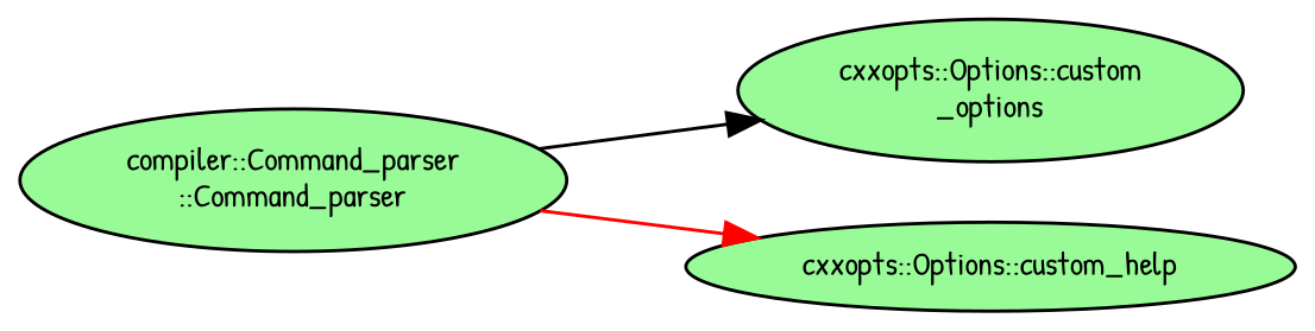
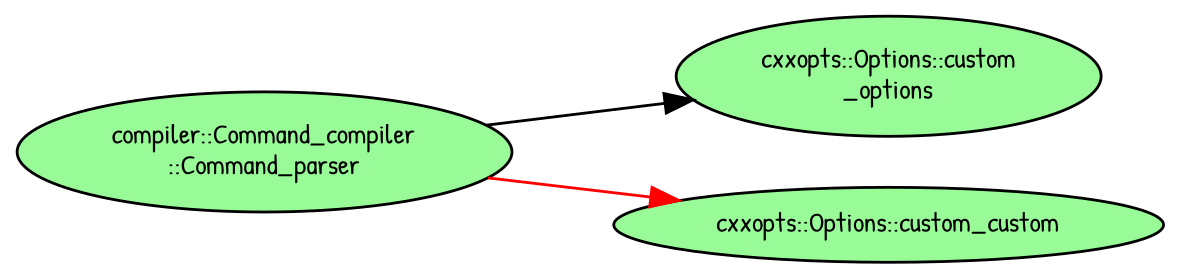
  digraph {
    fontname="Patrick Hand"
    rankdir=LR
    node [color=black fillcolor=palegreen fontname="Patrick Hand" fontsize=10 shape=ellipse style=filled]
    edge [fontname="Patrick Hand" fontsize=10 labelfontname=Helvetica labelfontsize=10 style=solid]
-   n1 [fontcolor=black height=0.2 label="compiler::Command_parser\l::Command_parser" width=0.4]
+   n1 [fontcolor=black height=0.2 label="compiler::Command_compiler\l::Command_parser" width=0.4]
    n2 [height=0.2 label="cxxopts::Options::custom\l_options" width=0.4]
-   n3 [height=0.2 label="cxxopts::Options::custom_help" width=0.4]
+   n3 [height=0.2 label="cxxopts::Options::custom_custom" width=0.4]
    n1 -> n2 [color=black]
    n1 -> n3 [color=red]
  }
